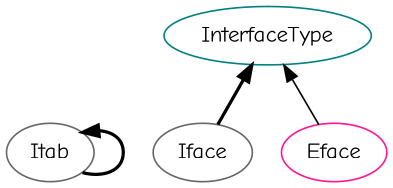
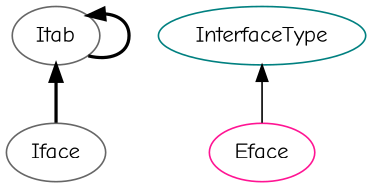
  digraph {
    fontname="Comic Neue"
    rankdir=BT
    node [color=gray40 fontname="Comic Neue" shape=ellipse]
    edge [fontname="Comic Neue" style=bold]
    Itab
    InterfaceType [color=teal]
    Iface
    Eface [color=deeppink]
    Itab -> Itab
-   Iface -> InterfaceType
+   Iface -> Itab
    Eface -> InterfaceType [style=solid]
  }
